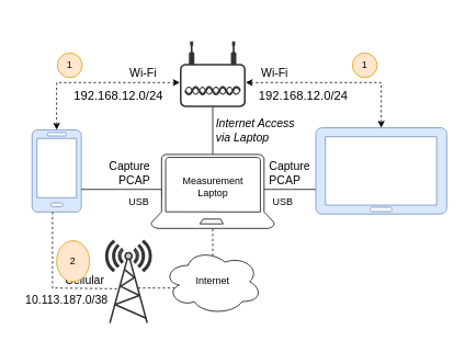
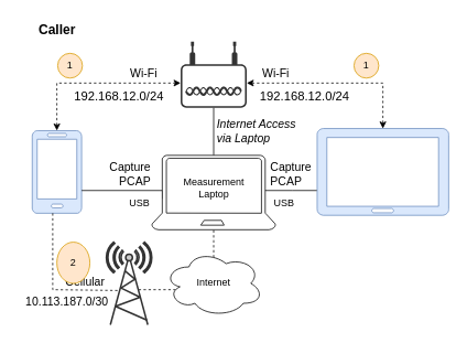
  <mxCell id="0" />
  <mxCell id="1" parent="0" />
  <mxCell id="2" value="Wi-Fi" style="edgeStyle=orthogonalEdgeStyle;rounded=0;orthogonalLoop=1;jettySize=auto;html=1;dashed=1;startArrow=classic;startFill=1;verticalAlign=bottom;fontSize=14;" parent="1" source="3" target="11" edge="1"><mxGeometry x="0.566" relative="1" as="geometry"><Array as="points"><mxPoint x="68" y="100" /></Array><mxPoint as="offset" /></mxGeometry></mxCell>
  <mxCell id="3" value="" style="verticalLabelPosition=bottom;html=1;verticalAlign=top;align=center;shape=mxgraph.azure.mobile;pointerEvents=1;fillColor=#dae8fc;strokeColor=#6c8ebf;" parent="1" vertex="1"><mxGeometry x="38" y="157.5" width="60" height="100" as="geometry" /></mxCell>
  <mxCell id="4" value="" style="verticalLabelPosition=bottom;html=1;verticalAlign=top;align=center;shape=mxgraph.azure.tablet;pointerEvents=1;fillColor=#dae8fc;strokeColor=#6c8ebf;" parent="1" vertex="1"><mxGeometry x="383" y="155" width="160" height="105" as="geometry" /></mxCell>
+ <mxCell id="5" value="Caller" style="text;html=1;align=center;verticalAlign=middle;resizable=0;points=[];autosize=1;strokeColor=none;fillColor=none;fontSize=16;fontStyle=1" parent="1" vertex="1"><mxGeometry x="33" y="20" width="70" height="30" as="geometry" /></mxCell>
  <mxCell id="6" value="&lt;div&gt;Capture&lt;/div&gt;&lt;div&gt;PCAP&lt;/div&gt;" style="endArrow=none;html=1;rounded=0;fontSize=14;fontStyle=0;verticalAlign=bottom;edgeStyle=orthogonalEdgeStyle;labelBackgroundColor=none;align=right;" parent="1" source="3" edge="1"><mxGeometry x="0.574" width="50" height="50" relative="1" as="geometry"><mxPoint x="303" y="302.47" as="sourcePoint" /><mxPoint x="196" y="240" as="targetPoint" /><Array as="points"><mxPoint x="196" y="230" /></Array><mxPoint as="offset" /></mxGeometry></mxCell>
  <mxCell id="7" value="USB" style="text;html=1;align=center;verticalAlign=middle;resizable=0;points=[];autosize=1;strokeColor=none;fillColor=none;" parent="1" vertex="1"><mxGeometry x="143" y="230" width="50" height="30" as="geometry" /></mxCell>
  <mxCell id="8" value="&lt;div&gt;Capture&amp;nbsp;&lt;/div&gt;&lt;div&gt;PCAP&lt;/div&gt;" style="endArrow=none;html=1;rounded=0;fontStyle=0;fontSize=14;verticalAlign=bottom;edgeStyle=orthogonalEdgeStyle;labelBackgroundColor=none;align=left;" parent="1" target="4" edge="1"><mxGeometry x="-0.841" width="50" height="50" relative="1" as="geometry"><mxPoint x="320" y="230" as="sourcePoint" /><mxPoint x="353" y="252.47" as="targetPoint" /><Array as="points"><mxPoint x="353" y="230" /><mxPoint x="353" y="230" /></Array><mxPoint as="offset" /></mxGeometry></mxCell>
  <mxCell id="9" value="USB" style="text;html=1;align=center;verticalAlign=middle;resizable=0;points=[];autosize=1;strokeColor=none;fillColor=none;" parent="1" vertex="1"><mxGeometry x="318" y="230" width="50" height="30" as="geometry" /></mxCell>
  <mxCell id="10" value="&lt;div&gt;Measurement&lt;/div&gt;&lt;div&gt;Laptop&lt;br&gt;&lt;/div&gt;" style="text;html=1;align=center;verticalAlign=middle;resizable=0;points=[];autosize=1;strokeColor=none;fillColor=none;" parent="1" vertex="1"><mxGeometry x="208" y="207.47" width="100" height="40" as="geometry" /></mxCell>
  <mxCell id="11" value="" style="points=[[0.03,0.36,0],[0.18,0,0],[0.5,0.34,0],[0.82,0,0],[0.97,0.36,0],[1,0.67,0],[0.975,0.975,0],[0.5,1,0],[0.025,0.975,0],[0,0.67,0]];verticalLabelPosition=bottom;sketch=0;html=1;verticalAlign=top;aspect=fixed;align=center;pointerEvents=1;shape=mxgraph.cisco19.wireless_access_point;fillColor=#333333;strokeColor=none;" parent="1" vertex="1"><mxGeometry x="218" y="50" width="80" height="80" as="geometry" /></mxCell>
  <mxCell id="12" value="&lt;div style=&quot;font-size: 14px;&quot;&gt;Wi-Fi&lt;/div&gt;" style="endArrow=classic;dashed=1;html=1;rounded=0;fontStyle=0;fontSize=14;labelBorderColor=none;textShadow=0;labelBackgroundColor=none;verticalAlign=bottom;spacing=2;edgeStyle=orthogonalEdgeStyle;startArrow=classic;startFill=1;endFill=1;" parent="1" source="11" target="4" edge="1"><mxGeometry x="-0.682" width="50" height="50" relative="1" as="geometry"><mxPoint x="303" y="372.47" as="sourcePoint" /><mxPoint x="353" y="322.47" as="targetPoint" /><Array as="points"><mxPoint x="463" y="100" /></Array><mxPoint as="offset" /></mxGeometry></mxCell>
  <mxCell id="13" value="&lt;div&gt;Internet Access&lt;/div&gt;&lt;div&gt;via Laptop&lt;br&gt;&lt;/div&gt;" style="endArrow=none;html=1;rounded=0;fontStyle=2;fontSize=14;labelBorderColor=none;textShadow=0;labelBackgroundColor=none;verticalAlign=middle;labelPosition=right;verticalLabelPosition=middle;align=left;spacingLeft=2;edgeStyle=orthogonalEdgeStyle;" parent="1" source="14" target="11" edge="1"><mxGeometry width="50" height="50" relative="1" as="geometry"><mxPoint x="138" y="302.47" as="sourcePoint" /><mxPoint x="249" y="282.47" as="targetPoint" /><Array as="points" /><mxPoint as="offset" /></mxGeometry></mxCell>
  <mxCell id="14" value="" style="verticalLabelPosition=bottom;html=1;verticalAlign=top;align=center;strokeColor=default;fillColor=#FFFFFF;shape=mxgraph.azure.laptop;pointerEvents=1;" parent="1" vertex="1"><mxGeometry x="183" y="187.47" width="150" height="90" as="geometry" /></mxCell>
  <mxCell id="15" style="edgeStyle=orthogonalEdgeStyle;rounded=0;orthogonalLoop=1;jettySize=auto;html=1;endArrow=none;endFill=0;dashed=1;" parent="1" edge="1"><mxGeometry relative="1" as="geometry"><mxPoint x="167" y="350" as="sourcePoint" /><mxPoint x="212" y="350" as="targetPoint" /><Array as="points"><mxPoint x="193" y="350" /><mxPoint x="193" y="350" /></Array></mxGeometry></mxCell>
  <mxCell id="16" value="" style="fontColor=#0066CC;verticalAlign=top;verticalLabelPosition=bottom;labelPosition=center;align=center;html=1;outlineConnect=0;fillColor=#CCCCCC;strokeColor=#333333;gradientColor=none;gradientDirection=north;strokeWidth=2;shape=mxgraph.networks.radio_tower;" parent="1" vertex="1"><mxGeometry x="128" y="292.47" width="55" height="100" as="geometry" /></mxCell>
  <mxCell id="17" value="&lt;div style=&quot;font-size: 14px;&quot;&gt;&lt;span style=&quot;background-color: initial;&quot;&gt;Cellular&lt;/span&gt;&lt;/div&gt;" style="endArrow=none;dashed=1;html=1;rounded=0;fontStyle=0;fontSize=14;labelBorderColor=none;textShadow=0;labelBackgroundColor=none;verticalAlign=bottom;edgeStyle=orthogonalEdgeStyle;" parent="1" source="3" edge="1"><mxGeometry x="0.519" y="-1" width="50" height="50" relative="1" as="geometry"><mxPoint x="93" y="242.47" as="sourcePoint" /><mxPoint x="144" y="351" as="targetPoint" /><Array as="points"><mxPoint x="63" y="350" /></Array><mxPoint as="offset" /></mxGeometry></mxCell>
  <mxCell id="18" value="1" style="ellipse;whiteSpace=wrap;html=1;fillColor=#ffe6cc;strokeColor=#d79b00;" parent="1" vertex="1"><mxGeometry x="69" y="64" width="30" height="30" as="geometry" /></mxCell>
  <mxCell id="19" value="2" style="ellipse;whiteSpace=wrap;html=1;fillColor=#ffe6cc;strokeColor=#d79b00;" parent="1" vertex="1"><mxGeometry x="68" y="292.47" width="40" height="50" as="geometry" /></mxCell>
  <mxCell id="20" value="&lt;span style=&quot;font-size: 15px;&quot;&gt;192.168.12.0/24&lt;/span&gt;" style="text;html=1;align=center;verticalAlign=middle;resizable=0;points=[];autosize=1;strokeColor=none;fillColor=none;spacing=0;" parent="1" vertex="1"><mxGeometry x="303" y="100" width="130" height="30" as="geometry" /></mxCell>
  <mxCell id="21" value="&lt;span style=&quot;font-size: 15px;&quot;&gt;192.168.12.0/24&lt;/span&gt;" style="text;html=1;align=center;verticalAlign=middle;resizable=0;points=[];autosize=1;strokeColor=none;fillColor=none;" parent="1" vertex="1"><mxGeometry x="78" y="100" width="130" height="30" as="geometry" /></mxCell>
  <mxCell id="22" value="1" style="ellipse;whiteSpace=wrap;html=1;fillColor=#ffe6cc;strokeColor=#d79b00;" parent="1" vertex="1"><mxGeometry x="428" y="64" width="30" height="30" as="geometry" /></mxCell>
- <mxCell id="23" value="&lt;span style=&quot;font-size: 14px;&quot;&gt;10.113.187.0/38&lt;/span&gt;" style="text;html=1;align=center;verticalAlign=middle;resizable=0;points=[];autosize=1;strokeColor=none;fillColor=none;spacing=0;" parent="1" vertex="1"><mxGeometry x="20" y="350.47" width="120" height="30" as="geometry" /></mxCell>
+ <mxCell id="23" value="&lt;span style=&quot;font-size: 14px;&quot;&gt;10.113.187.0/30&lt;/span&gt;" style="text;html=1;align=center;verticalAlign=middle;resizable=0;points=[];autosize=1;strokeColor=none;fillColor=none;spacing=0;" parent="1" vertex="1"><mxGeometry x="20" y="350.47" width="120" height="30" as="geometry" /></mxCell>
  <mxCell id="24" style="edgeStyle=orthogonalEdgeStyle;rounded=0;orthogonalLoop=1;jettySize=auto;html=1;endArrow=none;endFill=0;dashed=1;" parent="1" target="14" edge="1"><mxGeometry relative="1" as="geometry"><mxPoint x="258" y="311" as="sourcePoint" /><Array as="points"><mxPoint x="258" y="291" /><mxPoint x="258" y="291" /></Array></mxGeometry></mxCell>
  <mxCell id="25" value="Internet" style="ellipse;shape=cloud;whiteSpace=wrap;html=1;" parent="1" vertex="1"><mxGeometry x="198" y="302.47" width="120" height="80" as="geometry" /></mxCell>
